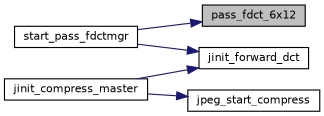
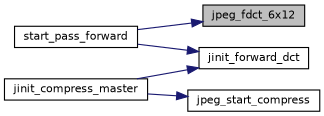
  digraph {
    fontname="DejaVu Sans"
    rankdir=RL
    node [color=black fontname="DejaVu Sans" fontsize=10 shape=record]
    edge [color=midnightblue dir=back fontname="DejaVu Sans" fontsize=10 labelfontname=Helvetica labelfontsize=10 style=solid]
-   n1 [fillcolor=grey75 fontcolor=black height=0.2 label=pass_fdct_6x12 style=filled width=0.4]
-   n2 [height=0.2 label=start_pass_fdctmgr width=0.4]
+   n1 [fillcolor=grey75 fontcolor=black height=0.2 label=jpeg_fdct_6x12 style=filled width=0.4]
+   n2 [height=0.2 label=start_pass_forward width=0.4]
    n3 [height=0.2 label=jinit_forward_dct width=0.4]
    n4 [height=0.2 label=jinit_compress_master width=0.4]
    n5 [height=0.2 label=jpeg_start_compress width=0.4]
    n1 -> n2
    n3 -> n2
    n3 -> n4
    n5 -> n4
  }
